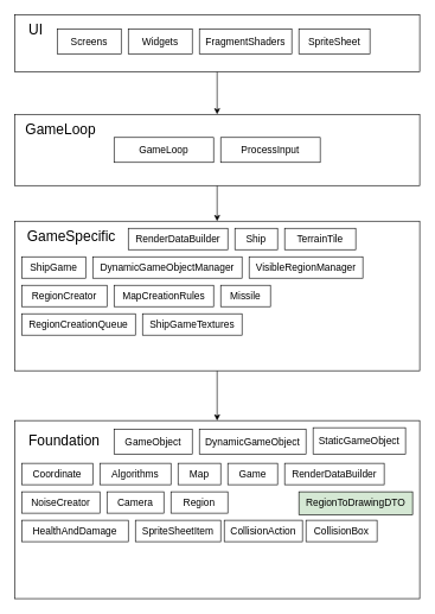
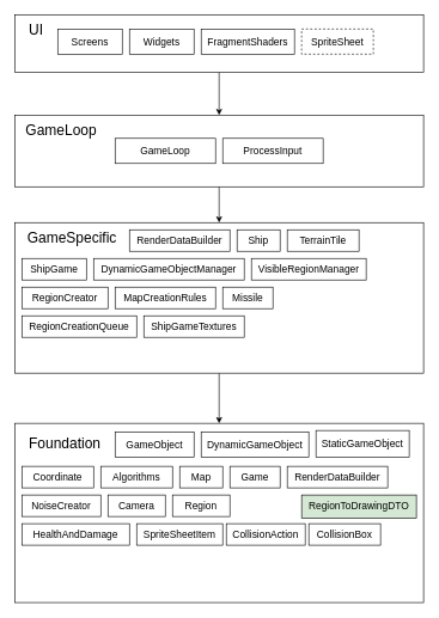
  <mxCell id="0" />
  <mxCell id="1" parent="0" />
  <mxCell id="2" style="edgeStyle=orthogonalEdgeStyle;rounded=0;orthogonalLoop=1;jettySize=auto;html=1;" edge="1" parent="1" source="3" target="5"><mxGeometry relative="1" as="geometry" /></mxCell>
  <mxCell id="3" value="" style="rounded=0;whiteSpace=wrap;html=1;" vertex="1" parent="1"><mxGeometry x="20" y="20" width="570" height="80" as="geometry" /></mxCell>
  <mxCell id="4" style="edgeStyle=orthogonalEdgeStyle;rounded=0;orthogonalLoop=1;jettySize=auto;html=1;" edge="1" parent="1" source="5" target="7"><mxGeometry relative="1" as="geometry" /></mxCell>
  <mxCell id="5" value="" style="rounded=0;whiteSpace=wrap;html=1;" vertex="1" parent="1"><mxGeometry x="20" y="160" width="570" height="100" as="geometry" /></mxCell>
  <mxCell id="6" style="edgeStyle=orthogonalEdgeStyle;rounded=0;orthogonalLoop=1;jettySize=auto;html=1;" edge="1" parent="1" source="7" target="8"><mxGeometry relative="1" as="geometry" /></mxCell>
  <mxCell id="7" value="" style="rounded=0;whiteSpace=wrap;html=1;" vertex="1" parent="1"><mxGeometry x="20" y="310" width="570" height="210" as="geometry" /></mxCell>
  <mxCell id="8" value="" style="rounded=0;whiteSpace=wrap;html=1;" vertex="1" parent="1"><mxGeometry x="20" y="590" width="570" height="250" as="geometry" /></mxCell>
  <mxCell id="9" value="UI" style="text;html=1;strokeColor=none;fillColor=none;align=center;verticalAlign=middle;whiteSpace=wrap;rounded=0;fontSize=20;" vertex="1" parent="1"><mxGeometry x="20" y="20" width="60" height="40" as="geometry" /></mxCell>
  <mxCell id="10" value="GameLoop" style="text;html=1;strokeColor=none;fillColor=none;align=center;verticalAlign=middle;whiteSpace=wrap;rounded=0;fontSize=20;" vertex="1" parent="1"><mxGeometry x="20" y="160" width="130" height="40" as="geometry" /></mxCell>
  <mxCell id="11" value="GameSpecific" style="text;html=1;strokeColor=none;fillColor=none;align=center;verticalAlign=middle;whiteSpace=wrap;rounded=0;fontSize=20;" vertex="1" parent="1"><mxGeometry x="20" y="310" width="160" height="40" as="geometry" /></mxCell>
  <mxCell id="12" value="Foundation" style="text;html=1;strokeColor=none;fillColor=none;align=center;verticalAlign=middle;whiteSpace=wrap;rounded=0;fontSize=20;" vertex="1" parent="1"><mxGeometry x="20" y="597.5" width="140" height="40" as="geometry" /></mxCell>
  <mxCell id="13" value="&lt;font style=&quot;font-size: 14px;&quot;&gt;Ship&lt;/font&gt;" style="rounded=0;whiteSpace=wrap;html=1;" vertex="1" parent="1"><mxGeometry x="330" y="320" width="60" height="30" as="geometry" /></mxCell>
  <mxCell id="14" value="&lt;font style=&quot;font-size: 14px;&quot;&gt;TerrainTile&lt;/font&gt;" style="rounded=0;whiteSpace=wrap;html=1;" vertex="1" parent="1"><mxGeometry x="400" y="320" width="100" height="30" as="geometry" /></mxCell>
  <mxCell id="15" value="&lt;font style=&quot;font-size: 14px;&quot;&gt;DynamicGameObjectManager&lt;/font&gt;" style="rounded=0;whiteSpace=wrap;html=1;" vertex="1" parent="1"><mxGeometry x="130" y="360" width="210" height="30" as="geometry" /></mxCell>
  <mxCell id="16" value="&lt;span style=&quot;font-size: 14px;&quot;&gt;RegionCreator&lt;/span&gt;" style="rounded=0;whiteSpace=wrap;html=1;" vertex="1" parent="1"><mxGeometry x="30" y="400" width="120" height="30" as="geometry" /></mxCell>
  <mxCell id="17" value="&lt;span style=&quot;font-size: 14px;&quot;&gt;MapCreationRules&lt;/span&gt;" style="rounded=0;whiteSpace=wrap;html=1;" vertex="1" parent="1"><mxGeometry x="160" y="400" width="140" height="30" as="geometry" /></mxCell>
  <mxCell id="18" value="&lt;span style=&quot;font-size: 14px;&quot;&gt;NoiseCreator&lt;/span&gt;" style="rounded=0;whiteSpace=wrap;html=1;" vertex="1" parent="1"><mxGeometry x="30" y="690" width="110" height="30" as="geometry" /></mxCell>
  <mxCell id="19" value="&lt;span style=&quot;font-size: 14px;&quot;&gt;Missile&lt;/span&gt;" style="rounded=0;whiteSpace=wrap;html=1;" vertex="1" parent="1"><mxGeometry x="310" y="400" width="70" height="30" as="geometry" /></mxCell>
  <mxCell id="20" value="&lt;span style=&quot;font-size: 14px;&quot;&gt;GameObject&lt;/span&gt;" style="rounded=0;whiteSpace=wrap;html=1;" vertex="1" parent="1"><mxGeometry x="160" y="602.5" width="110" height="35" as="geometry" /></mxCell>
  <mxCell id="21" value="&lt;span style=&quot;font-size: 14px;&quot;&gt;StaticGameObject&lt;/span&gt;" style="rounded=0;whiteSpace=wrap;html=1;" vertex="1" parent="1"><mxGeometry x="440" y="600" width="130" height="37.5" as="geometry" /></mxCell>
  <mxCell id="22" value="&lt;span style=&quot;font-size: 14px;&quot;&gt;DynamicGameObject&lt;/span&gt;" style="rounded=0;whiteSpace=wrap;html=1;" vertex="1" parent="1"><mxGeometry x="280" y="602.5" width="150" height="35" as="geometry" /></mxCell>
  <mxCell id="23" value="&lt;span style=&quot;font-size: 14px;&quot;&gt;Camera&lt;/span&gt;" style="rounded=0;whiteSpace=wrap;html=1;" vertex="1" parent="1"><mxGeometry x="150" y="690" width="80" height="30" as="geometry" /></mxCell>
  <mxCell id="24" value="&lt;span style=&quot;font-size: 14px;&quot;&gt;GameLoop&lt;/span&gt;" style="rounded=0;whiteSpace=wrap;html=1;" vertex="1" parent="1"><mxGeometry x="160" y="192.5" width="140" height="35" as="geometry" /></mxCell>
  <mxCell id="25" value="&lt;span style=&quot;font-size: 14px;&quot;&gt;ProcessInput&lt;/span&gt;" style="rounded=0;whiteSpace=wrap;html=1;" vertex="1" parent="1"><mxGeometry x="310" y="192.5" width="140" height="35" as="geometry" /></mxCell>
  <mxCell id="26" value="&lt;span style=&quot;font-size: 14px;&quot;&gt;Screens&lt;/span&gt;" style="rounded=0;whiteSpace=wrap;html=1;" vertex="1" parent="1"><mxGeometry x="80" y="40" width="90" height="35" as="geometry" /></mxCell>
  <mxCell id="27" value="&lt;span style=&quot;font-size: 14px;&quot;&gt;Widgets&lt;/span&gt;" style="rounded=0;whiteSpace=wrap;html=1;" vertex="1" parent="1"><mxGeometry x="180" y="40" width="90" height="35" as="geometry" /></mxCell>
  <mxCell id="28" value="&lt;span style=&quot;font-size: 14px;&quot;&gt;Map&lt;/span&gt;" style="rounded=0;whiteSpace=wrap;html=1;" vertex="1" parent="1"><mxGeometry x="250" y="650" width="60" height="30" as="geometry" /></mxCell>
  <mxCell id="29" value="&lt;span style=&quot;font-size: 14px;&quot;&gt;Region&lt;/span&gt;" style="rounded=0;whiteSpace=wrap;html=1;" vertex="1" parent="1"><mxGeometry x="240" y="690" width="80" height="30" as="geometry" /></mxCell>
  <mxCell id="30" value="&lt;span style=&quot;font-size: 14px;&quot;&gt;Coordinate&lt;/span&gt;" style="rounded=0;whiteSpace=wrap;html=1;" vertex="1" parent="1"><mxGeometry x="30" y="650" width="100" height="30" as="geometry" /></mxCell>
  <mxCell id="31" value="&lt;span style=&quot;font-size: 14px;&quot;&gt;Algorithms&lt;/span&gt;" style="rounded=0;whiteSpace=wrap;html=1;" vertex="1" parent="1"><mxGeometry x="140" y="650" width="100" height="30" as="geometry" /></mxCell>
  <mxCell id="32" value="&lt;span style=&quot;font-size: 14px;&quot;&gt;RegionCreationQueue&lt;/span&gt;" style="rounded=0;whiteSpace=wrap;html=1;" vertex="1" parent="1"><mxGeometry x="30" y="440" width="160" height="30" as="geometry" /></mxCell>
  <mxCell id="33" value="&lt;span style=&quot;font-size: 14px;&quot;&gt;VisibleRegionManager&lt;/span&gt;" style="rounded=0;whiteSpace=wrap;html=1;" vertex="1" parent="1"><mxGeometry x="350" y="360" width="160" height="30" as="geometry" /></mxCell>
  <mxCell id="34" value="&lt;span style=&quot;font-size: 14px;&quot;&gt;Game&lt;/span&gt;" style="rounded=0;whiteSpace=wrap;html=1;" vertex="1" parent="1"><mxGeometry x="320" y="650" width="70" height="30" as="geometry" /></mxCell>
  <mxCell id="35" value="&lt;span style=&quot;font-size: 14px;&quot;&gt;ShipGame&lt;/span&gt;" style="rounded=0;whiteSpace=wrap;html=1;" vertex="1" parent="1"><mxGeometry x="30" y="360" width="90" height="30" as="geometry" /></mxCell>
  <mxCell id="36" value="&lt;span style=&quot;font-size: 14px;&quot;&gt;HealthAndDamage&lt;/span&gt;" style="rounded=0;whiteSpace=wrap;html=1;" vertex="1" parent="1"><mxGeometry x="30" y="730" width="150" height="30" as="geometry" /></mxCell>
  <mxCell id="37" value="&lt;span style=&quot;font-size: 14px;&quot;&gt;SpriteSheetItem&lt;/span&gt;" style="rounded=0;whiteSpace=wrap;html=1;" vertex="1" parent="1"><mxGeometry x="190" y="730" width="120" height="30" as="geometry" /></mxCell>
  <mxCell id="38" value="&lt;span style=&quot;font-size: 14px;&quot;&gt;ShipGameTextures&lt;/span&gt;" style="rounded=0;whiteSpace=wrap;html=1;" vertex="1" parent="1"><mxGeometry x="200" y="440" width="140" height="30" as="geometry" /></mxCell>
  <mxCell id="39" value="&lt;span style=&quot;font-size: 14px;&quot;&gt;RegionToDrawingDTO&lt;/span&gt;" style="rounded=0;whiteSpace=wrap;html=1;fillColor=#d5e8d4;" vertex="1" parent="1"><mxGeometry x="420" y="690" width="160" height="32.5" as="geometry" /></mxCell>
  <mxCell id="40" value="&lt;span style=&quot;font-size: 14px;&quot;&gt;RenderDataBuilder&lt;/span&gt;" style="rounded=0;whiteSpace=wrap;html=1;" vertex="1" parent="1"><mxGeometry x="400" y="650" width="140" height="30" as="geometry" /></mxCell>
  <mxCell id="41" value="&lt;span style=&quot;font-size: 14px;&quot;&gt;RenderDataBuilder&lt;/span&gt;" style="rounded=0;whiteSpace=wrap;html=1;" vertex="1" parent="1"><mxGeometry x="180" y="320" width="140" height="30" as="geometry" /></mxCell>
  <mxCell id="42" value="&lt;span style=&quot;font-size: 14px;&quot;&gt;CollisionBox&lt;/span&gt;" style="rounded=0;whiteSpace=wrap;html=1;" vertex="1" parent="1"><mxGeometry x="430" y="730" width="100" height="30" as="geometry" /></mxCell>
  <mxCell id="43" value="&lt;span style=&quot;font-size: 14px;&quot;&gt;CollisionAction&lt;/span&gt;" style="rounded=0;whiteSpace=wrap;html=1;" vertex="1" parent="1"><mxGeometry x="315" y="730" width="110" height="30" as="geometry" /></mxCell>
  <mxCell id="44" value="&lt;span style=&quot;font-size: 14px;&quot;&gt;FragmentShaders&lt;/span&gt;" style="rounded=0;whiteSpace=wrap;html=1;" vertex="1" parent="1"><mxGeometry x="280" y="40" width="130" height="35" as="geometry" /></mxCell>
- <mxCell id="45" value="&lt;span style=&quot;font-size: 14px;&quot;&gt;SpriteSheet&lt;/span&gt;" style="rounded=0;whiteSpace=wrap;html=1;" vertex="1" parent="1"><mxGeometry x="420" y="40" width="100" height="35" as="geometry" /></mxCell>
+ <mxCell id="45" value="&lt;span style=&quot;font-size: 14px;&quot;&gt;SpriteSheet&lt;/span&gt;" style="rounded=0;whiteSpace=wrap;html=1;dashed=1;" vertex="1" parent="1"><mxGeometry x="420" y="40" width="100" height="35" as="geometry" /></mxCell>
